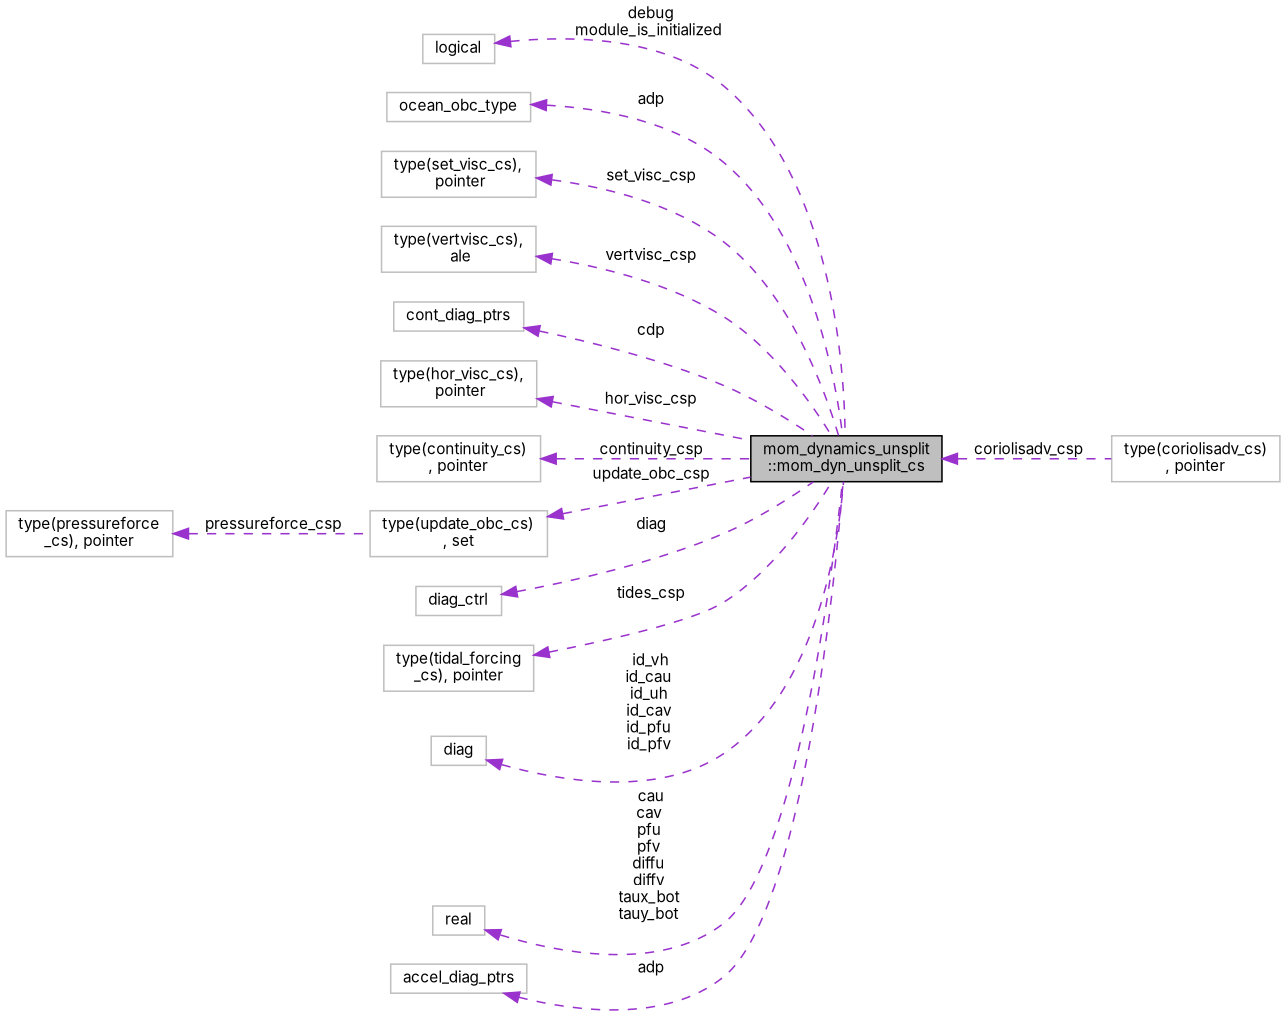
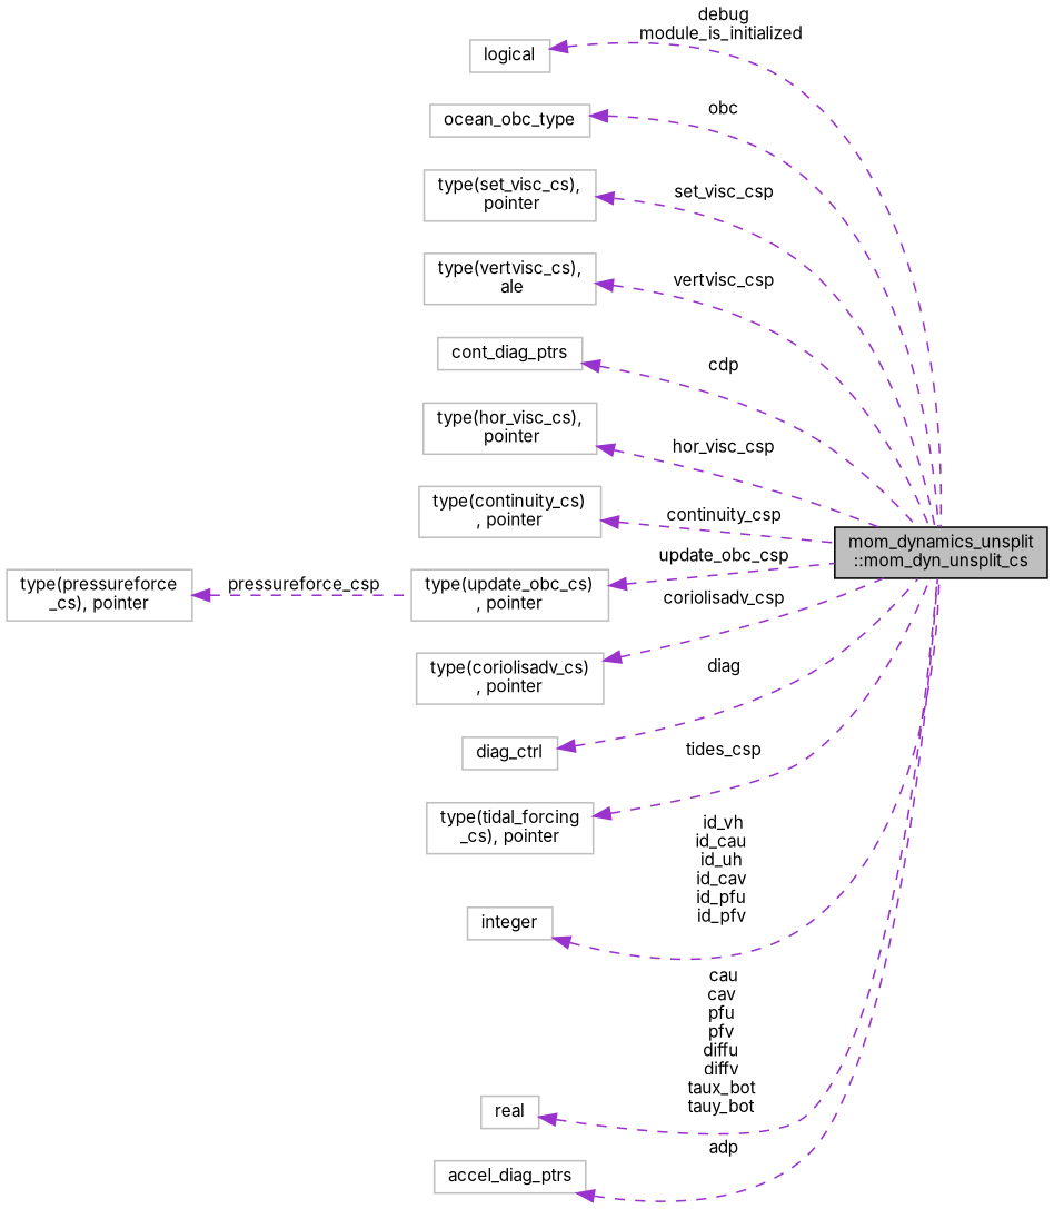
  digraph {
    fontname=Inter
    rankdir=LR
    node [color=grey75 fillcolor=white fontname=Inter fontsize=10 shape=record style=filled]
    edge [color=darkorchid3 dir=back fontname=Inter fontsize=10 labelfontname=Helvetica labelfontsize=10 style=dashed]
    n1 [color=black fillcolor=grey75 fontcolor=black height=0.2 label="mom_dynamics_unsplit\l::mom_dyn_unsplit_cs" width=0.4]
    n2 [height=0.2 label=logical width=0.4]
    n3 [height=0.2 label=ocean_obc_type width=0.4]
    n4 [height=0.2 label="type(set_visc_cs),\l pointer" width=0.4]
    n5 [height=0.2 label="type(vertvisc_cs),\l ale" width=0.4]
    n6 [height=0.2 label=cont_diag_ptrs width=0.4]
    n7 [height=0.2 label="type(hor_visc_cs),\l pointer" width=0.4]
    n8 [height=0.2 label="type(continuity_cs)\l, pointer" width=0.4]
-   n9 [height=0.2 label="type(update_obc_cs)\l, set" width=0.4]
+   n9 [height=0.2 label="type(update_obc_cs)\l, pointer" width=0.4]
    n10 [height=0.2 label="type(coriolisadv_cs)\l, pointer" width=0.4]
    n11 [height=0.2 label=diag_ctrl width=0.4]
    n12 [height=0.2 label="type(tidal_forcing\l_cs), pointer" width=0.4]
    n13 [height=0.2 label="type(pressureforce\l_cs), pointer" width=0.4]
-   n14 [height=0.2 label=diag width=0.4]
+   n14 [height=0.2 label=integer width=0.4]
    n15 [height=0.2 label=real width=0.4]
    n16 [height=0.2 label=accel_diag_ptrs width=0.4]
    n2 -> n1 [label=" debug\nmodule_is_initialized"]
-   n3 -> n1 [label=" adp"]
+   n3 -> n1 [label=" obc"]
    n4 -> n1 [label=" set_visc_csp"]
    n5 -> n1 [label=" vertvisc_csp"]
    n6 -> n1 [label=" cdp"]
    n7 -> n1 [label=" hor_visc_csp"]
    n8 -> n1 [label=" continuity_csp"]
    n9 -> n1 [label=" update_obc_csp"]
-   n1 -> n10 [label=" coriolisadv_csp"]
+   n10 -> n1 [label=" coriolisadv_csp"]
    n11 -> n1 [label=" diag"]
    n12 -> n1 [label=" tides_csp"]
    n13 -> n9 [label=" pressureforce_csp"]
    n14 -> n1 [label=" id_vh\nid_cau\nid_uh\nid_cav\nid_pfu\nid_pfv"]
    n15 -> n1 [label=" cau\ncav\npfu\npfv\ndiffu\ndiffv\ntaux_bot\ntauy_bot"]
    n16 -> n1 [label=" adp"]
  }
